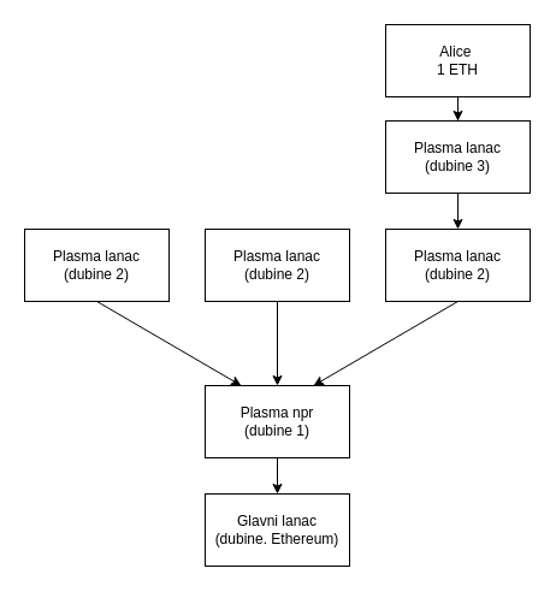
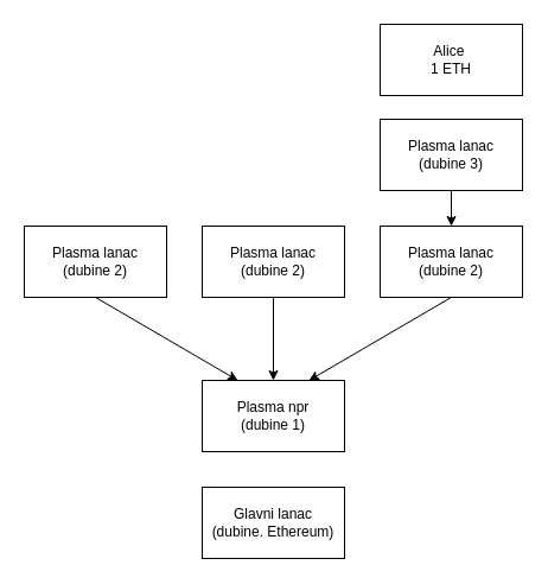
  <mxCell id="0" />
  <mxCell id="1" parent="0" />
- <mxCell id="2" value="" style="edgeStyle=orthogonalEdgeStyle;rounded=0;orthogonalLoop=1;jettySize=auto;html=1;" edge="1" parent="1" source="3" target="12"><mxGeometry relative="1" as="geometry" /></mxCell>
  <mxCell id="3" value="&lt;span&gt;Plasma npr&lt;/span&gt;&lt;br&gt;&lt;span&gt;(dubine 1)&lt;/span&gt;" style="rounded=0;whiteSpace=wrap;html=1;" vertex="1" parent="1"><mxGeometry x="170" y="320" width="120" height="60" as="geometry" /></mxCell>
- <mxCell id="4" value="" style="edgeStyle=orthogonalEdgeStyle;rounded=0;orthogonalLoop=1;jettySize=auto;html=1;" edge="1" parent="1" source="5" target="7"><mxGeometry relative="1" as="geometry" /></mxCell>
  <mxCell id="5" value="Alice&amp;nbsp;&lt;br&gt;1 ETH" style="rounded=0;whiteSpace=wrap;html=1;" vertex="1" parent="1"><mxGeometry x="320" y="20" width="120" height="60" as="geometry" /></mxCell>
  <mxCell id="6" value="" style="edgeStyle=orthogonalEdgeStyle;rounded=0;orthogonalLoop=1;jettySize=auto;html=1;" edge="1" parent="1" source="7" target="8"><mxGeometry relative="1" as="geometry" /></mxCell>
  <mxCell id="7" value="Plasma lanac&lt;br&gt;(dubine 3)" style="rounded=0;whiteSpace=wrap;html=1;" vertex="1" parent="1"><mxGeometry x="320" y="100" width="120" height="60" as="geometry" /></mxCell>
  <mxCell id="8" value="Plasma lanac&lt;br&gt;(dubine 2)" style="rounded=0;whiteSpace=wrap;html=1;" vertex="1" parent="1"><mxGeometry x="320" y="190" width="120" height="60" as="geometry" /></mxCell>
  <mxCell id="9" value="" style="edgeStyle=orthogonalEdgeStyle;rounded=0;orthogonalLoop=1;jettySize=auto;html=1;" edge="1" parent="1" source="10" target="3"><mxGeometry relative="1" as="geometry" /></mxCell>
  <mxCell id="10" value="Plasma lanac&lt;br&gt;(dubine 2)" style="rounded=0;whiteSpace=wrap;html=1;" vertex="1" parent="1"><mxGeometry x="170" y="190" width="120" height="60" as="geometry" /></mxCell>
  <mxCell id="11" value="Plasma lanac&lt;br&gt;(dubine 2)" style="rounded=0;whiteSpace=wrap;html=1;" vertex="1" parent="1"><mxGeometry x="20" y="190" width="120" height="60" as="geometry" /></mxCell>
  <mxCell id="12" value="Glavni lanac&lt;br&gt;(dubine. Ethereum)" style="rounded=0;whiteSpace=wrap;html=1;" vertex="1" parent="1"><mxGeometry x="170" y="410" width="120" height="60" as="geometry" /></mxCell>
  <mxCell id="13" value="" style="endArrow=classic;html=1;exitX=0.5;exitY=1;exitDx=0;exitDy=0;entryX=0.25;entryY=0;entryDx=0;entryDy=0;" edge="1" parent="1" source="11" target="3"><mxGeometry width="50" height="50" relative="1" as="geometry"><mxPoint x="240" y="350" as="sourcePoint" /><mxPoint x="200" y="280" as="targetPoint" /></mxGeometry></mxCell>
  <mxCell id="14" value="" style="endArrow=classic;html=1;exitX=0.5;exitY=1;exitDx=0;exitDy=0;entryX=0.75;entryY=0;entryDx=0;entryDy=0;" edge="1" parent="1" source="8" target="3"><mxGeometry width="50" height="50" relative="1" as="geometry"><mxPoint x="250" y="360" as="sourcePoint" /><mxPoint x="300" y="310" as="targetPoint" /></mxGeometry></mxCell>
